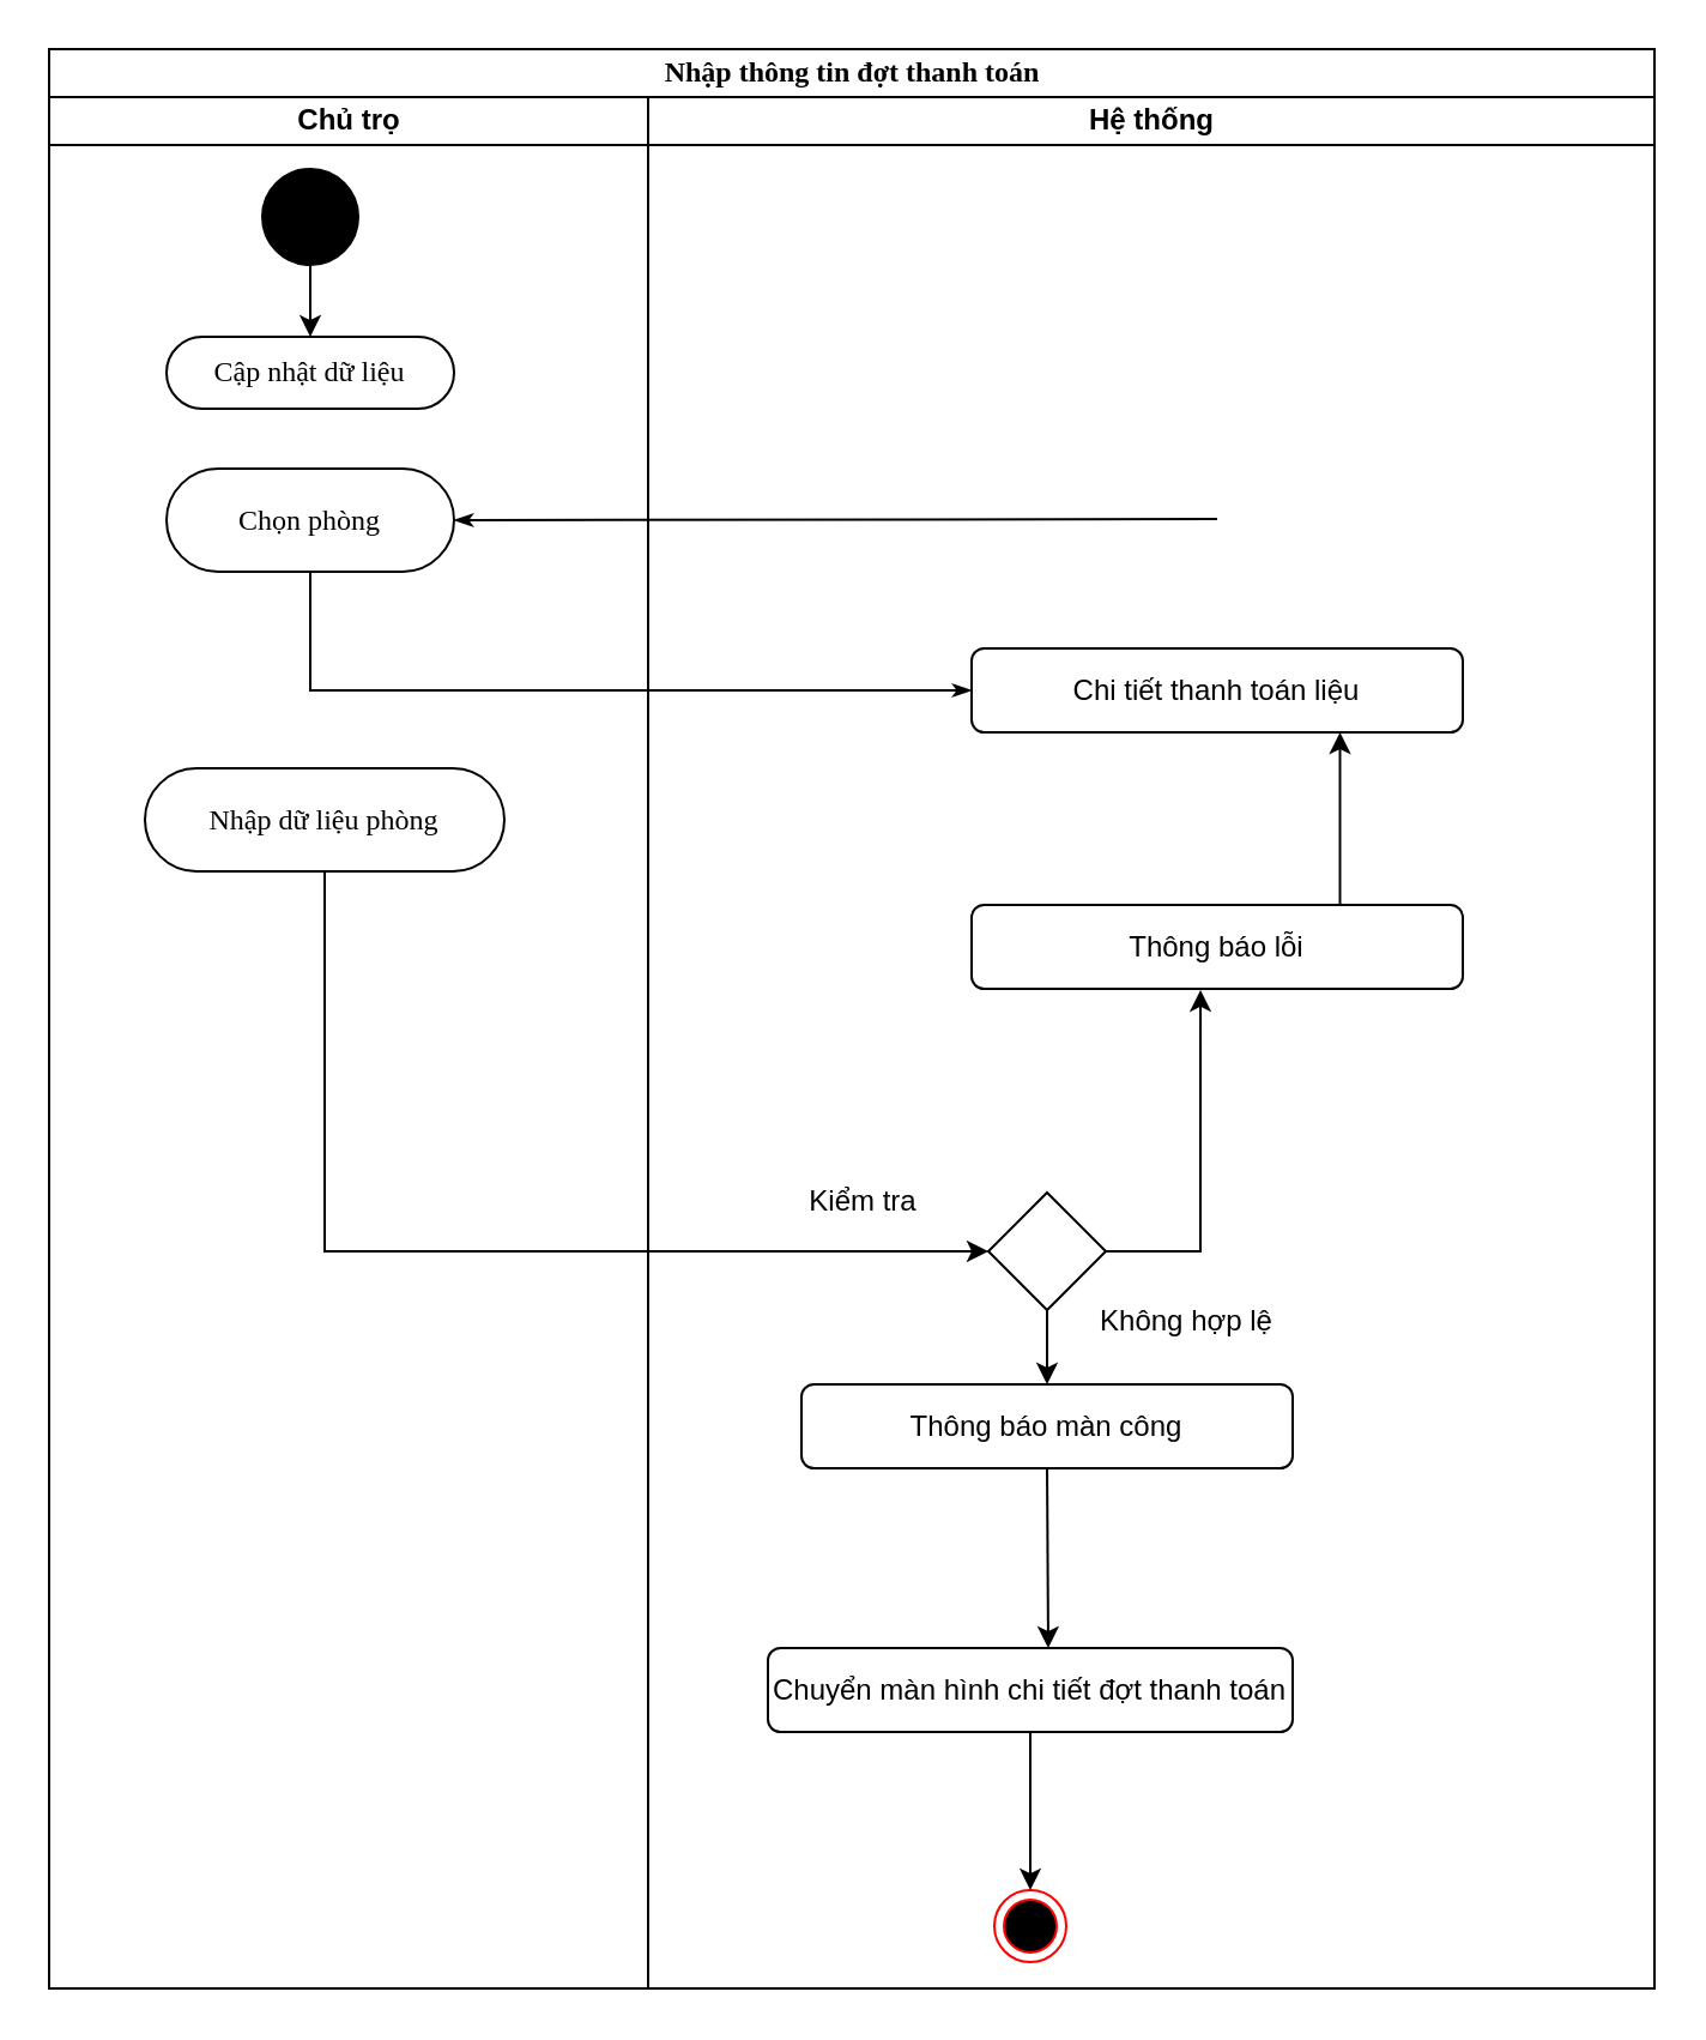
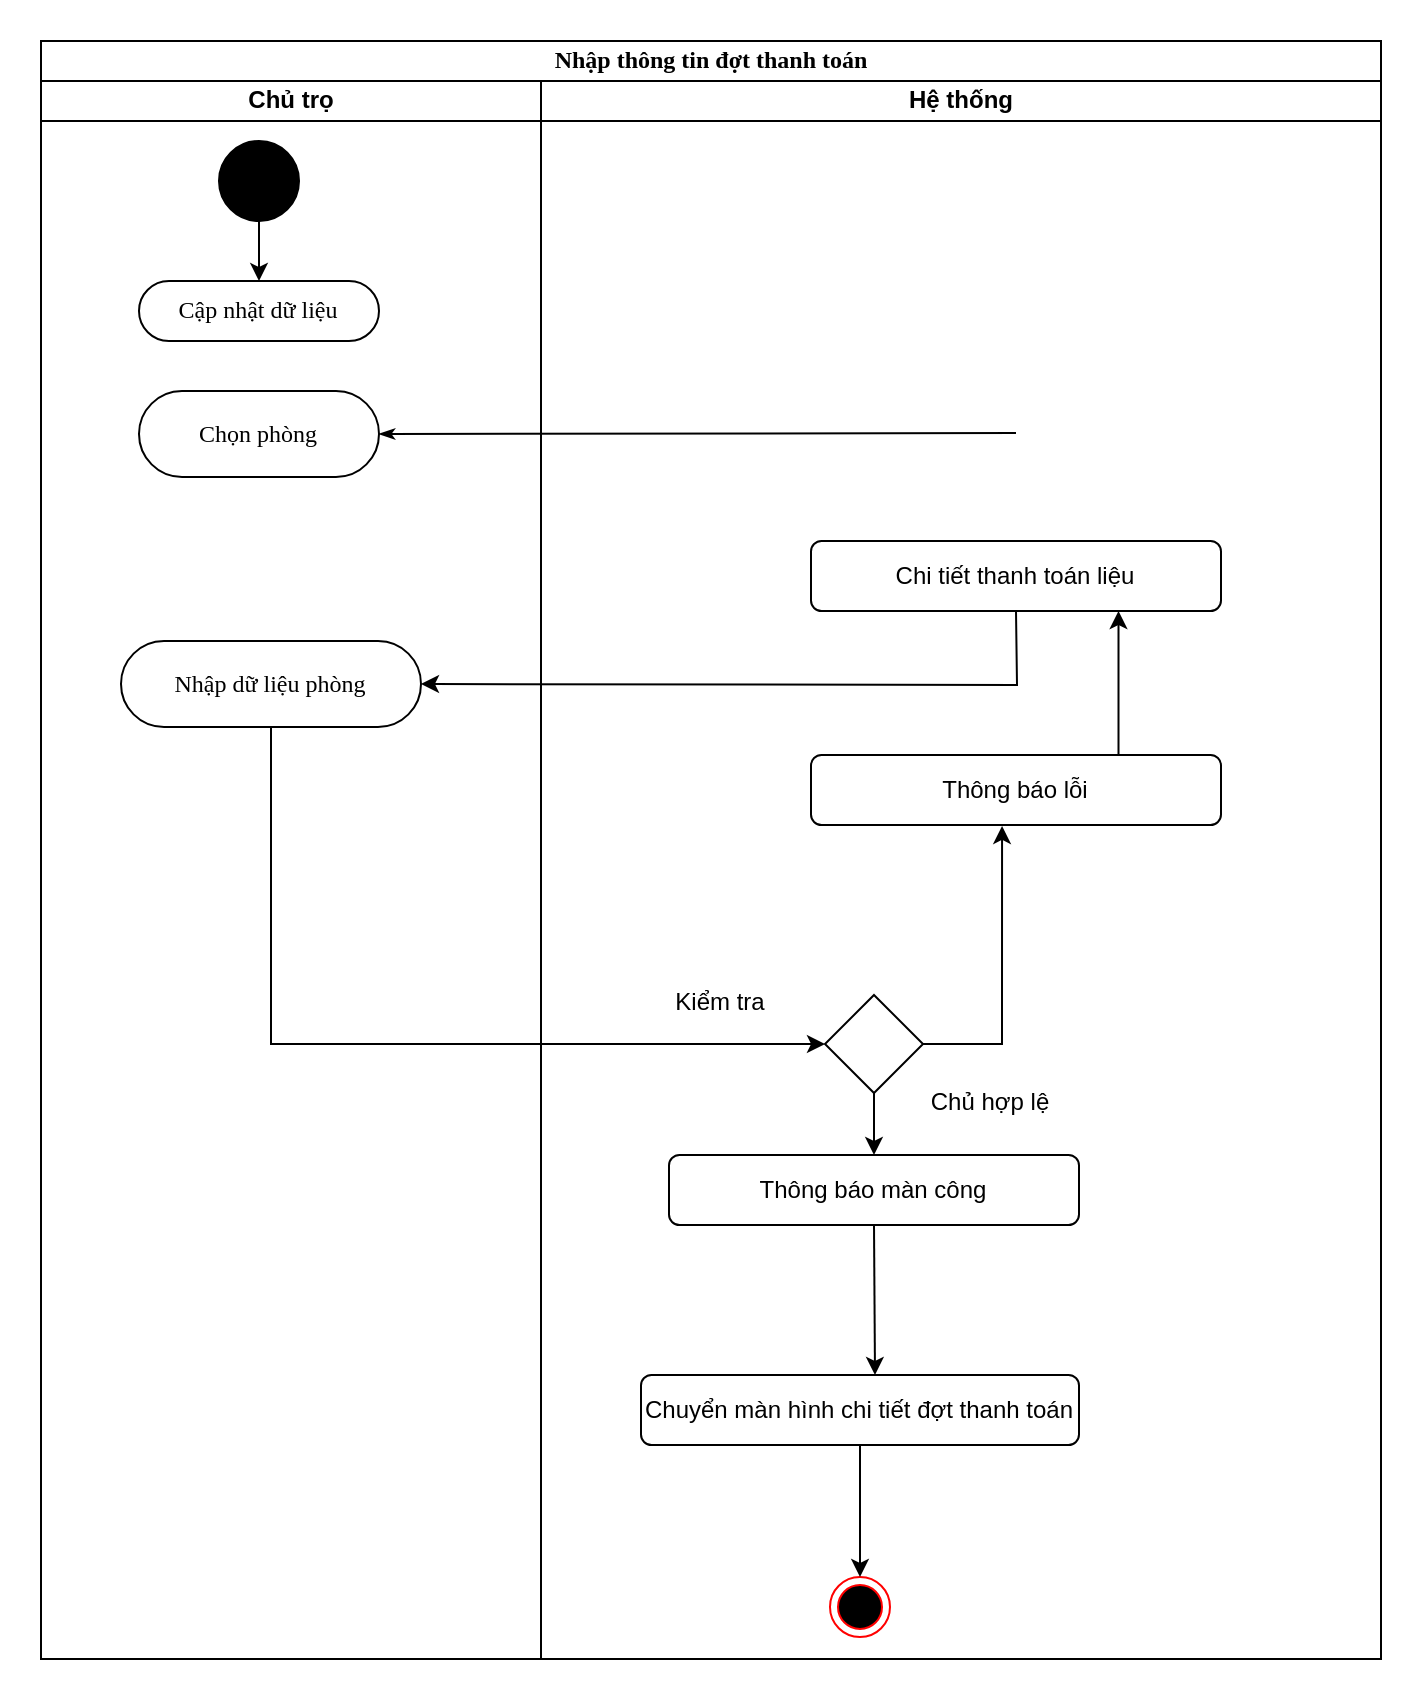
  <mxCell id="0" />
  <mxCell id="1" parent="0" />
  <mxCell id="2" value="Nhập thông tin đợt thanh toán" style="swimlane;html=1;childLayout=stackLayout;startSize=20;rounded=0;shadow=0;comic=0;labelBackgroundColor=none;strokeWidth=1;fontFamily=Verdana;fontSize=12;align=center;" parent="1" vertex="1"><mxGeometry x="20" y="20" width="670" height="809" as="geometry" /></mxCell>
  <mxCell id="3" value="Chủ trọ" style="swimlane;html=1;startSize=20;" parent="2" vertex="1"><mxGeometry y="20" width="250" height="789" as="geometry" /></mxCell>
  <mxCell id="4" value="" style="ellipse;whiteSpace=wrap;html=1;rounded=0;shadow=0;comic=0;labelBackgroundColor=none;strokeWidth=1;fillColor=#000000;fontFamily=Verdana;fontSize=12;align=center;" parent="3" vertex="1"><mxGeometry x="89" y="30" width="40" height="40" as="geometry" /></mxCell>
  <mxCell id="5" value="Cập nhật dữ liệu" style="rounded=1;whiteSpace=wrap;html=1;shadow=0;comic=0;labelBackgroundColor=none;strokeWidth=1;fontFamily=Verdana;fontSize=12;align=center;arcSize=50;" parent="3" vertex="1"><mxGeometry x="49" y="100" width="120" height="30" as="geometry" /></mxCell>
  <mxCell id="6" value="" style="endArrow=classic;html=1;rounded=0;exitX=0.5;exitY=1;exitDx=0;exitDy=0;entryX=0.5;entryY=0;entryDx=0;entryDy=0;" parent="3" source="4" target="5" edge="1"><mxGeometry width="50" height="50" relative="1" as="geometry"><mxPoint x="160" y="111" as="sourcePoint" /><mxPoint x="210" y="61" as="targetPoint" /></mxGeometry></mxCell>
  <mxCell id="7" value="Chọn phòng" style="rounded=1;whiteSpace=wrap;html=1;shadow=0;comic=0;labelBackgroundColor=none;strokeWidth=1;fontFamily=Verdana;fontSize=12;align=center;arcSize=50;" parent="3" vertex="1"><mxGeometry x="49" y="155" width="120" height="43" as="geometry" /></mxCell>
  <mxCell id="8" value="Nhập dữ liệu phòng" style="rounded=1;whiteSpace=wrap;html=1;shadow=0;comic=0;labelBackgroundColor=none;strokeWidth=1;fontFamily=Verdana;fontSize=12;align=center;arcSize=50;" vertex="1" parent="3"><mxGeometry x="40" y="280" width="150" height="43" as="geometry" /></mxCell>
  <mxCell id="9" style="rounded=0;html=1;labelBackgroundColor=none;startArrow=none;startFill=0;startSize=5;endArrow=classicThin;endFill=1;endSize=5;jettySize=auto;orthogonalLoop=1;strokeWidth=1;fontFamily=Verdana;fontSize=12;edgeStyle=orthogonalEdgeStyle;exitX=0.5;exitY=1;exitDx=0;exitDy=0;entryX=1;entryY=0.5;entryDx=0;entryDy=0;" parent="2" target="7" edge="1"><mxGeometry relative="1" as="geometry"><mxPoint x="160" y="281" as="targetPoint" /><mxPoint x="487.5" y="196" as="sourcePoint" /></mxGeometry></mxCell>
  <mxCell id="10" value="Hệ thống" style="swimlane;html=1;startSize=20;" parent="2" vertex="1"><mxGeometry x="250" y="20" width="420" height="789" as="geometry" /></mxCell>
  <mxCell id="11" value="" style="ellipse;html=1;shape=endState;fillColor=#000000;strokeColor=#ff0000;" parent="10" vertex="1"><mxGeometry x="144.5" y="748" width="30" height="30" as="geometry" /></mxCell>
  <mxCell id="12" value="" style="rhombus;whiteSpace=wrap;html=1;" parent="10" vertex="1"><mxGeometry x="142" y="457" width="49" height="49" as="geometry" /></mxCell>
  <mxCell id="13" value="Kiểm tra" style="text;html=1;align=center;verticalAlign=middle;whiteSpace=wrap;rounded=0;" parent="10" vertex="1"><mxGeometry x="60" y="446" width="60" height="30" as="geometry" /></mxCell>
  <mxCell id="14" value="Thông báo màn công" style="rounded=1;whiteSpace=wrap;html=1;" parent="10" vertex="1"><mxGeometry x="64" y="537" width="205" height="35" as="geometry" /></mxCell>
  <mxCell id="15" value="" style="endArrow=classic;html=1;rounded=0;exitX=0.5;exitY=1;exitDx=0;exitDy=0;entryX=0.5;entryY=0;entryDx=0;entryDy=0;" parent="10" source="12" target="14" edge="1"><mxGeometry width="50" height="50" relative="1" as="geometry"><mxPoint x="248" y="237" as="sourcePoint" /><mxPoint x="166" y="537" as="targetPoint" /></mxGeometry></mxCell>
  <mxCell id="16" value="" style="endArrow=classic;html=1;rounded=0;exitX=0.5;exitY=1;exitDx=0;exitDy=0;" parent="10" source="14" edge="1"><mxGeometry width="50" height="50" relative="1" as="geometry"><mxPoint x="215.5" y="842" as="sourcePoint" /><mxPoint x="167" y="647" as="targetPoint" /></mxGeometry></mxCell>
  <mxCell id="17" value="Thông báo lỗi" style="rounded=1;whiteSpace=wrap;html=1;" parent="10" vertex="1"><mxGeometry x="135" y="337" width="205" height="35" as="geometry" /></mxCell>
  <mxCell id="18" value="" style="endArrow=classic;html=1;rounded=0;exitX=1;exitY=0.5;exitDx=0;exitDy=0;entryX=0.466;entryY=1.013;entryDx=0;entryDy=0;edgeStyle=orthogonalEdgeStyle;entryPerimeter=0;" parent="10" source="12" target="17" edge="1"><mxGeometry width="50" height="50" relative="1" as="geometry"><mxPoint x="-131" y="350" as="sourcePoint" /><mxPoint x="151" y="398" as="targetPoint" /></mxGeometry></mxCell>
  <mxCell id="19" value="Chuyển màn hình chi tiết đợt thanh toán" style="rounded=1;whiteSpace=wrap;html=1;" parent="10" vertex="1"><mxGeometry x="50" y="647" width="219" height="35" as="geometry" /></mxCell>
  <mxCell id="20" value="" style="endArrow=classic;html=1;rounded=0;exitX=0.5;exitY=1;exitDx=0;exitDy=0;entryX=0.5;entryY=0;entryDx=0;entryDy=0;" parent="10" source="19" target="11" edge="1"><mxGeometry width="50" height="50" relative="1" as="geometry"><mxPoint x="177" y="582" as="sourcePoint" /><mxPoint x="177" y="657" as="targetPoint" /></mxGeometry></mxCell>
- <mxCell id="21" value="Không hợp lệ" style="text;html=1;align=center;verticalAlign=middle;whiteSpace=wrap;rounded=0;" vertex="1" parent="10"><mxGeometry x="180" y="496" width="90" height="30" as="geometry" /></mxCell>
+ <mxCell id="21" value="Chủ hợp lệ" style="text;html=1;align=center;verticalAlign=middle;whiteSpace=wrap;rounded=0;" vertex="1" parent="10"><mxGeometry x="180" y="496" width="90" height="30" as="geometry" /></mxCell>
  <mxCell id="22" value="Chi tiết thanh toán liệu" style="rounded=1;whiteSpace=wrap;html=1;" vertex="1" parent="10"><mxGeometry x="135" y="230" width="205" height="35" as="geometry" /></mxCell>
  <mxCell id="23" value="" style="endArrow=classic;html=1;rounded=0;exitX=0.75;exitY=0;exitDx=0;exitDy=0;entryX=0.75;entryY=1;entryDx=0;entryDy=0;edgeStyle=orthogonalEdgeStyle;" edge="1" parent="10" source="17" target="22"><mxGeometry width="50" height="50" relative="1" as="geometry"><mxPoint x="201" y="492" as="sourcePoint" /><mxPoint x="241" y="382" as="targetPoint" /></mxGeometry></mxCell>
- <mxCell id="24" style="rounded=0;html=1;labelBackgroundColor=none;startArrow=none;startFill=0;startSize=5;endArrow=classicThin;endFill=1;endSize=5;jettySize=auto;orthogonalLoop=1;strokeWidth=1;fontFamily=Verdana;fontSize=12;edgeStyle=orthogonalEdgeStyle;entryX=0;entryY=0.5;entryDx=0;entryDy=0;exitX=0.5;exitY=1;exitDx=0;exitDy=0;" edge="1" parent="2" source="7" target="22"><mxGeometry relative="1" as="geometry"><mxPoint x="498" y="185" as="targetPoint" /><mxPoint x="179" y="145" as="sourcePoint" /></mxGeometry></mxCell>
+ <mxCell id="25" value="" style="endArrow=classic;html=1;rounded=0;exitX=0.5;exitY=1;exitDx=0;exitDy=0;entryX=1;entryY=0.5;entryDx=0;entryDy=0;" parent="2" source="22" edge="1" target="8"><mxGeometry width="50" height="50" relative="1" as="geometry"><mxPoint x="540.55" y="361.585" as="sourcePoint" /><mxPoint x="490" y="330" as="targetPoint" /><Array as="points"><mxPoint x="488" y="322" /></Array></mxGeometry></mxCell>
  <mxCell id="26" value="" style="endArrow=classic;html=1;rounded=0;exitX=0.5;exitY=1;exitDx=0;exitDy=0;entryX=0;entryY=0.5;entryDx=0;entryDy=0;edgeStyle=orthogonalEdgeStyle;" edge="1" parent="2" source="8" target="12"><mxGeometry width="50" height="50" relative="1" as="geometry"><mxPoint x="451" y="512" as="sourcePoint" /><mxPoint x="491" y="402" as="targetPoint" /></mxGeometry></mxCell>
